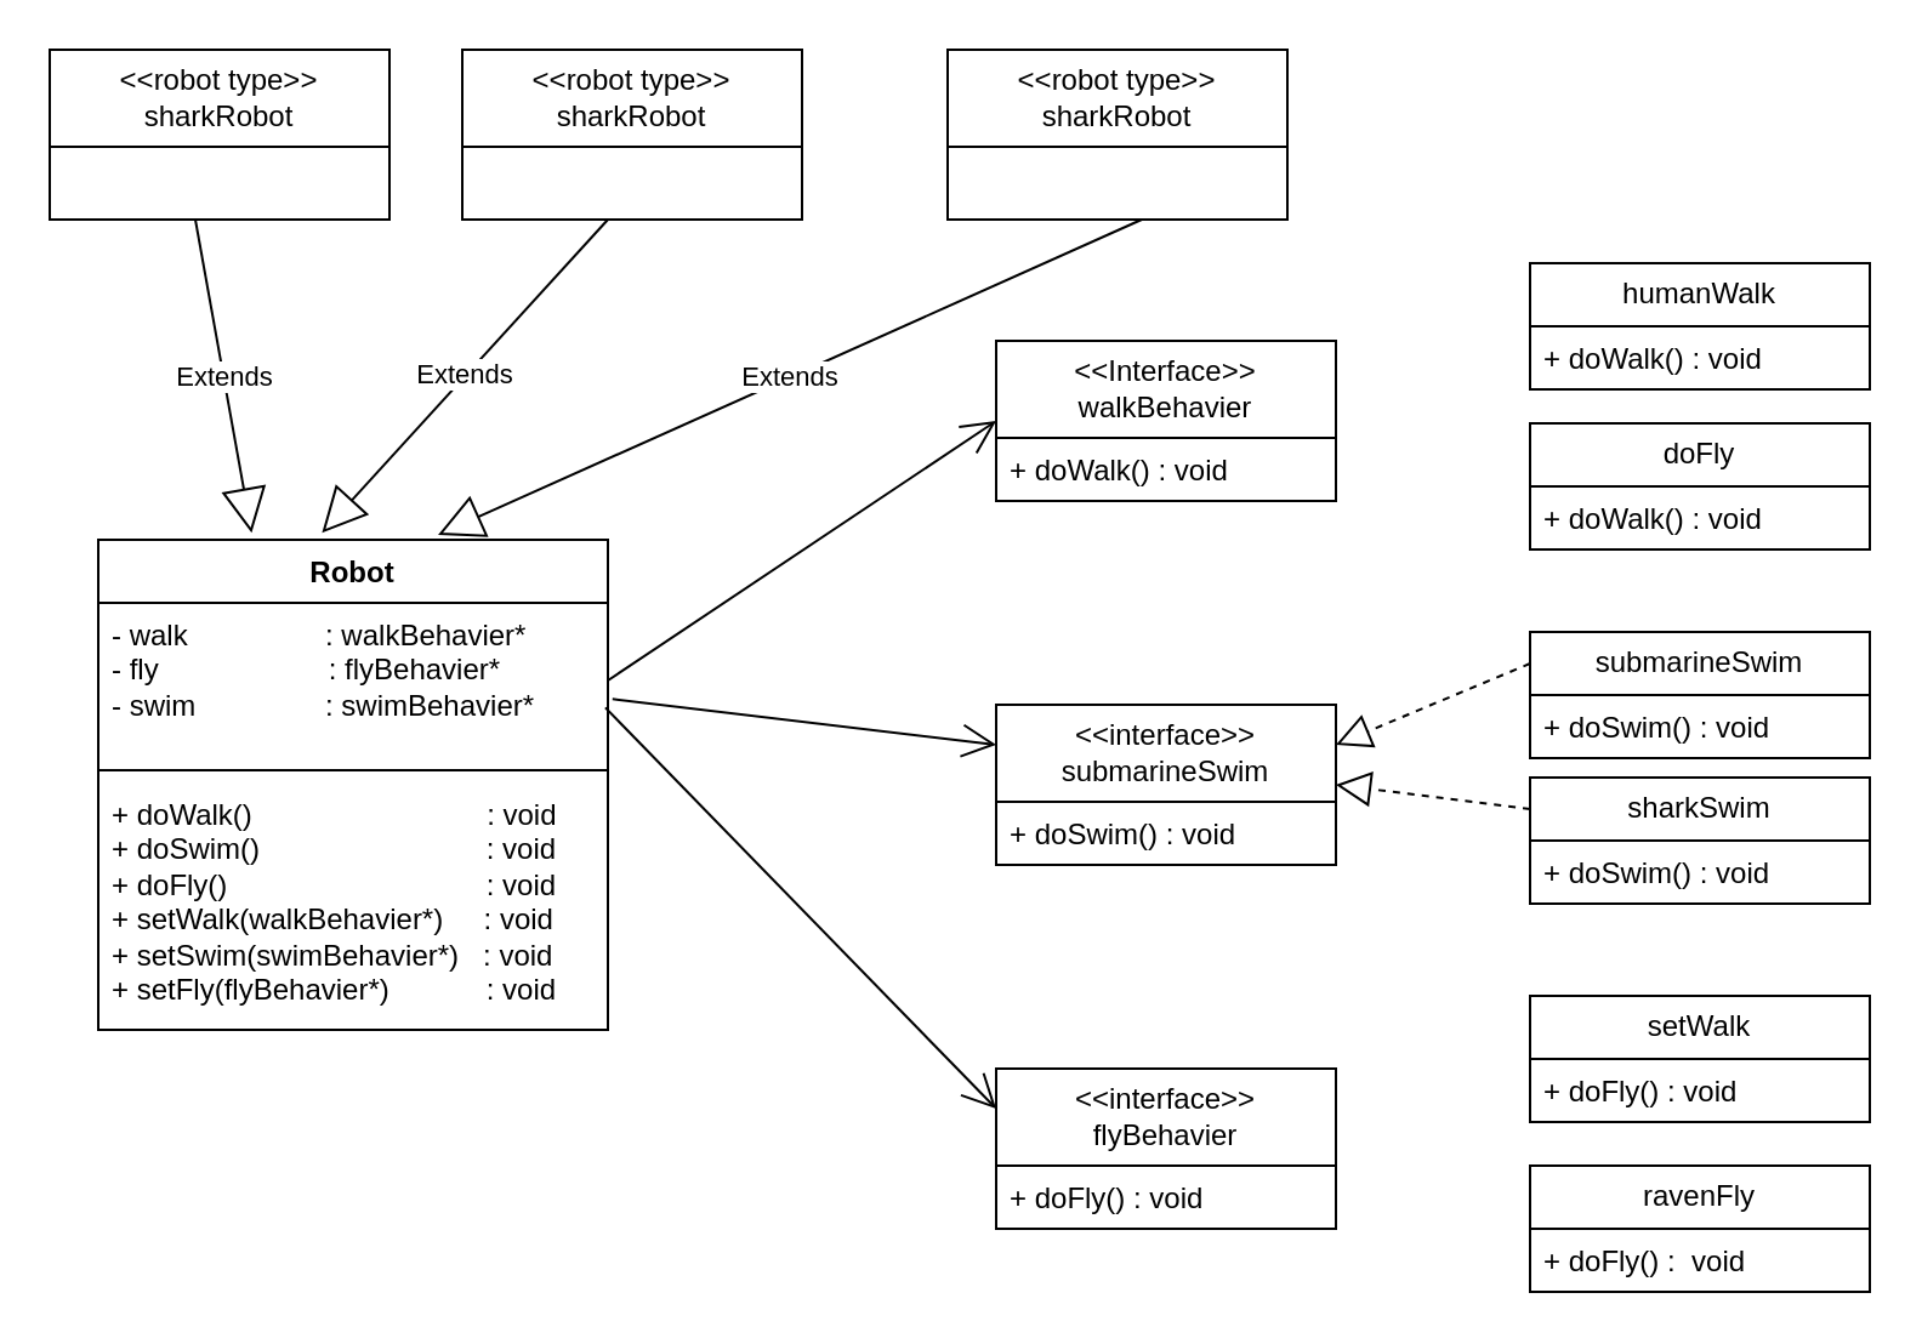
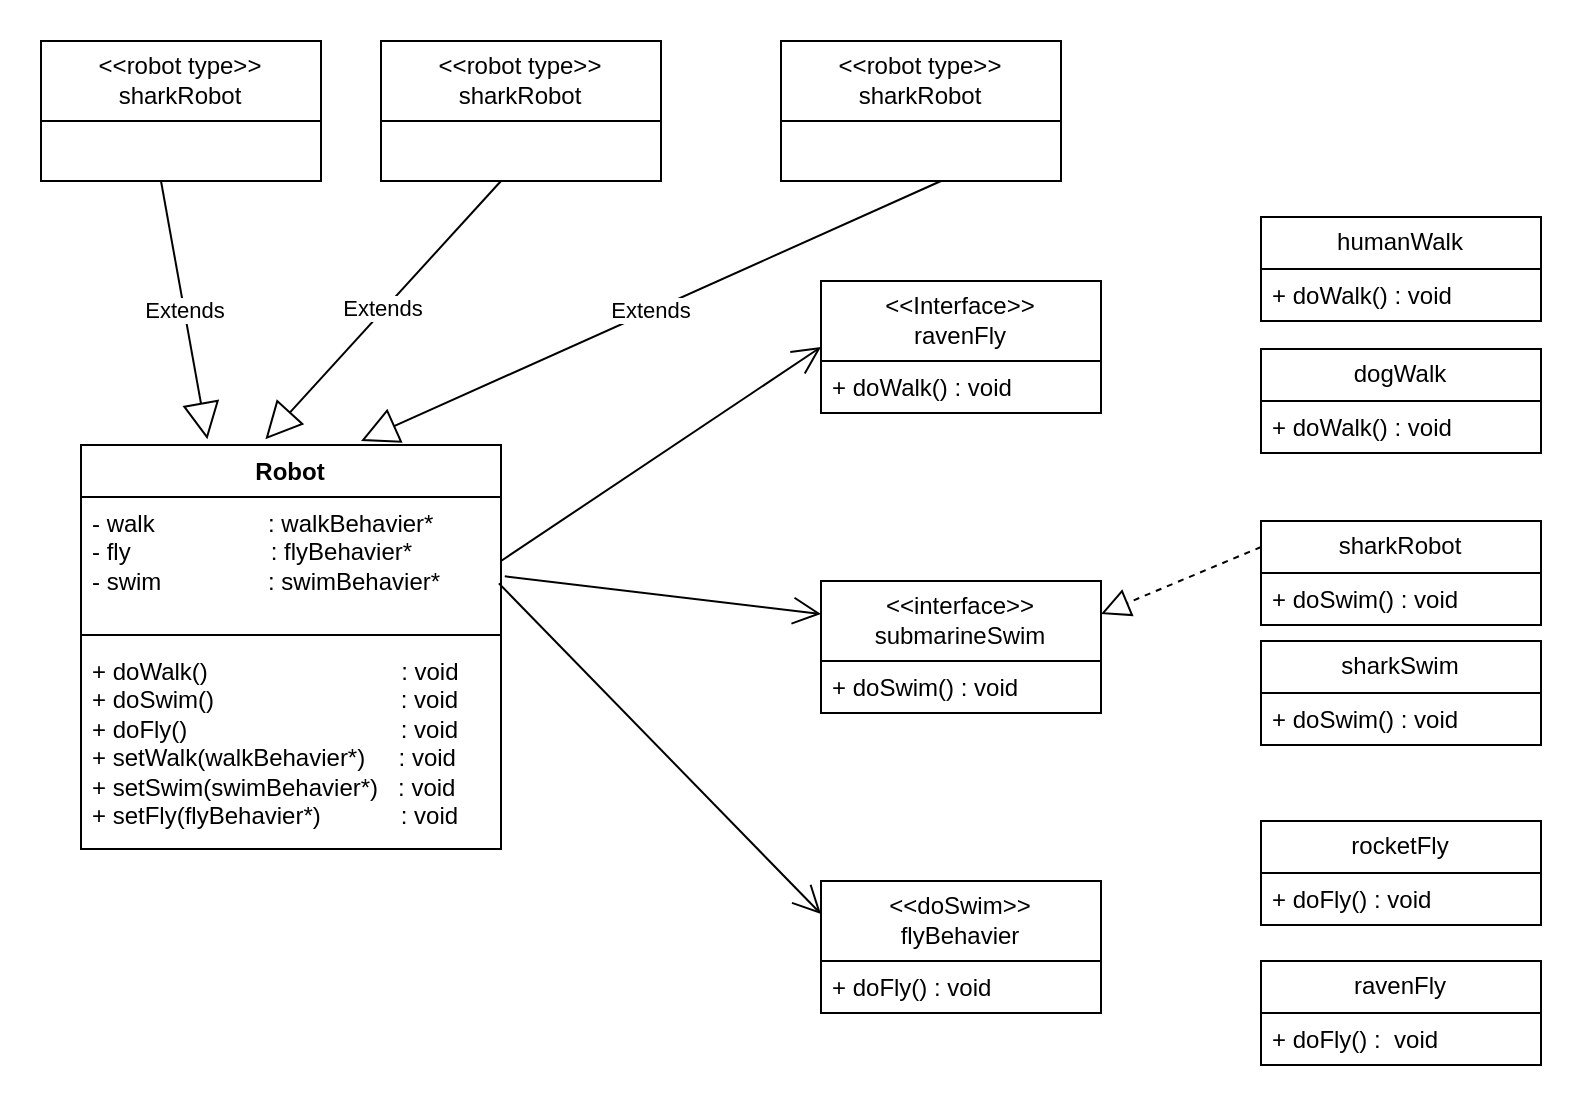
  <mxCell id="0" />
  <mxCell id="1" parent="0" />
  <mxCell id="2" value="Robot" style="swimlane;fontStyle=1;align=center;verticalAlign=top;childLayout=stackLayout;horizontal=1;startSize=26;horizontalStack=0;resizeParent=1;resizeParentMax=0;resizeLast=0;collapsible=1;marginBottom=0;whiteSpace=wrap;html=1;" vertex="1" parent="1"><mxGeometry x="40" y="222" width="210" height="202" as="geometry"><mxRectangle x="120" y="170" width="80" height="30" as="alternateBounds" /></mxGeometry></mxCell>
  <mxCell id="3" value="- walk&amp;nbsp; &amp;nbsp; &amp;nbsp; &amp;nbsp; &amp;nbsp; &amp;nbsp; &amp;nbsp; &amp;nbsp; &amp;nbsp;: walkBehavier*&lt;br&gt;- fly&amp;nbsp; &amp;nbsp; &amp;nbsp; &amp;nbsp; &amp;nbsp; &amp;nbsp; &amp;nbsp; &amp;nbsp; &amp;nbsp; &amp;nbsp; &amp;nbsp;: flyBehavier*&lt;br&gt;- swim&amp;nbsp; &amp;nbsp; &amp;nbsp; &amp;nbsp; &amp;nbsp; &amp;nbsp; &amp;nbsp; &amp;nbsp; : swimBehavier*" style="text;strokeColor=none;fillColor=none;align=left;verticalAlign=top;spacingLeft=4;spacingRight=4;overflow=hidden;rotatable=0;points=[[0,0.5],[1,0.5]];portConstraint=eastwest;whiteSpace=wrap;html=1;" vertex="1" parent="2"><mxGeometry y="26" width="210" height="64" as="geometry" /></mxCell>
  <mxCell id="4" value="" style="line;strokeWidth=1;fillColor=none;align=left;verticalAlign=middle;spacingTop=-1;spacingLeft=3;spacingRight=3;rotatable=0;labelPosition=right;points=[];portConstraint=eastwest;strokeColor=inherit;" vertex="1" parent="2"><mxGeometry y="90" width="210" height="10" as="geometry" /></mxCell>
  <mxCell id="5" value="+ doWalk()&amp;nbsp; &amp;nbsp; &amp;nbsp; &amp;nbsp; &amp;nbsp; &amp;nbsp; &amp;nbsp; &amp;nbsp; &amp;nbsp; &amp;nbsp; &amp;nbsp; &amp;nbsp; &amp;nbsp; &amp;nbsp; &amp;nbsp;: void&lt;br&gt;+ doSwim()&amp;nbsp; &amp;nbsp; &amp;nbsp; &amp;nbsp; &amp;nbsp; &amp;nbsp; &amp;nbsp; &amp;nbsp; &amp;nbsp; &amp;nbsp; &amp;nbsp; &amp;nbsp; &amp;nbsp; &amp;nbsp; : void&lt;br&gt;+ doFly()&amp;nbsp; &amp;nbsp; &amp;nbsp; &amp;nbsp; &amp;nbsp; &amp;nbsp; &amp;nbsp; &amp;nbsp; &amp;nbsp; &amp;nbsp; &amp;nbsp; &amp;nbsp; &amp;nbsp; &amp;nbsp; &amp;nbsp; &amp;nbsp; : void&lt;br&gt;+ setWalk(walkBehavier*)&amp;nbsp; &amp;nbsp; &amp;nbsp;: void&lt;br&gt;+ setSwim(swimBehavier*)&amp;nbsp; &amp;nbsp;: void&lt;br&gt;+ setFly(flyBehavier*)&amp;nbsp; &amp;nbsp; &amp;nbsp; &amp;nbsp; &amp;nbsp; &amp;nbsp; : void" style="text;strokeColor=none;fillColor=none;align=left;verticalAlign=top;spacingLeft=4;spacingRight=4;overflow=hidden;rotatable=0;points=[[0,0.5],[1,0.5]];portConstraint=eastwest;whiteSpace=wrap;html=1;" vertex="1" parent="2"><mxGeometry y="100" width="210" height="102" as="geometry" /></mxCell>
  <mxCell id="6" value="&amp;lt;&amp;lt;robot type&amp;gt;&amp;gt;&lt;br style=&quot;border-color: var(--border-color);&quot;&gt;sharkRobot" style="swimlane;fontStyle=0;childLayout=stackLayout;horizontal=1;startSize=40;fillColor=none;horizontalStack=0;resizeParent=1;resizeParentMax=0;resizeLast=0;collapsible=1;marginBottom=0;whiteSpace=wrap;html=1;" vertex="1" parent="1"><mxGeometry x="20" width="140" height="70" as="geometry" y="20" /></mxCell>
  <mxCell id="7" value="&amp;lt;&amp;lt;robot type&amp;gt;&amp;gt;&lt;br style=&quot;border-color: var(--border-color);&quot;&gt;sharkRobot" style="swimlane;fontStyle=0;childLayout=stackLayout;horizontal=1;startSize=40;fillColor=none;horizontalStack=0;resizeParent=1;resizeParentMax=0;resizeLast=0;collapsible=1;marginBottom=0;whiteSpace=wrap;html=1;" vertex="1" parent="1"><mxGeometry x="190" width="140" height="70" as="geometry" y="20" /></mxCell>
  <mxCell id="8" value="&amp;lt;&amp;lt;robot type&amp;gt;&amp;gt;&lt;br&gt;sharkRobot" style="swimlane;fontStyle=0;childLayout=stackLayout;horizontal=1;startSize=40;fillColor=none;horizontalStack=0;resizeParent=1;resizeParentMax=0;resizeLast=0;collapsible=1;marginBottom=0;whiteSpace=wrap;html=1;" vertex="1" parent="1"><mxGeometry x="390" width="140" height="70" as="geometry" y="20" /></mxCell>
  <mxCell id="9" value="Extends" style="endArrow=block;endSize=16;endFill=0;html=1;rounded=0;entryX=0.439;entryY=-0.014;entryDx=0;entryDy=0;entryPerimeter=0;" edge="1" parent="1" target="2"><mxGeometry width="160" relative="1" as="geometry"><mxPoint x="250" y="90" as="sourcePoint" /><mxPoint x="555" y="150" as="targetPoint" /></mxGeometry></mxCell>
  <mxCell id="10" value="Extends" style="endArrow=block;endSize=16;endFill=0;html=1;rounded=0;" edge="1" parent="1"><mxGeometry width="160" relative="1" as="geometry"><mxPoint x="470" y="90" as="sourcePoint" /><mxPoint x="180" y="220" as="targetPoint" /></mxGeometry></mxCell>
  <mxCell id="11" value="Extends" style="endArrow=block;endSize=16;endFill=0;html=1;rounded=0;entryX=0.301;entryY=-0.014;entryDx=0;entryDy=0;entryPerimeter=0;" edge="1" parent="1" target="2"><mxGeometry width="160" relative="1" as="geometry"><mxPoint x="80" y="90" as="sourcePoint" /><mxPoint x="370" y="160" as="targetPoint" /><Array as="points" /></mxGeometry></mxCell>
- <mxCell id="12" value="&amp;lt;&amp;lt;Interface&amp;gt;&amp;gt;&lt;br&gt;walkBehavier" style="swimlane;fontStyle=0;childLayout=stackLayout;horizontal=1;startSize=40;fillColor=none;horizontalStack=0;resizeParent=1;resizeParentMax=0;resizeLast=0;collapsible=1;marginBottom=0;whiteSpace=wrap;html=1;" vertex="1" parent="1"><mxGeometry x="410" y="140" width="140" height="66" as="geometry" /></mxCell>
+ <mxCell id="12" value="&amp;lt;&amp;lt;Interface&amp;gt;&amp;gt;&lt;br&gt;ravenFly" style="swimlane;fontStyle=0;childLayout=stackLayout;horizontal=1;startSize=40;fillColor=none;horizontalStack=0;resizeParent=1;resizeParentMax=0;resizeLast=0;collapsible=1;marginBottom=0;whiteSpace=wrap;html=1;" vertex="1" parent="1"><mxGeometry x="410" y="140" width="140" height="66" as="geometry" /></mxCell>
  <mxCell id="13" value="+ doWalk() : void" style="text;strokeColor=none;fillColor=none;align=left;verticalAlign=top;spacingLeft=4;spacingRight=4;overflow=hidden;rotatable=0;points=[[0,0.5],[1,0.5]];portConstraint=eastwest;whiteSpace=wrap;html=1;" vertex="1" parent="12"><mxGeometry y="40" width="140" height="26" as="geometry" /></mxCell>
- <mxCell id="14" value="&amp;lt;&amp;lt;interface&amp;gt;&amp;gt;&lt;br&gt;flyBehavier" style="swimlane;fontStyle=0;childLayout=stackLayout;horizontal=1;startSize=40;fillColor=none;horizontalStack=0;resizeParent=1;resizeParentMax=0;resizeLast=0;collapsible=1;marginBottom=0;whiteSpace=wrap;html=1;" vertex="1" parent="1"><mxGeometry x="410" y="440" width="140" height="66" as="geometry" /></mxCell>
+ <mxCell id="14" value="&amp;lt;&amp;lt;doSwim&amp;gt;&amp;gt;&lt;br&gt;flyBehavier" style="swimlane;fontStyle=0;childLayout=stackLayout;horizontal=1;startSize=40;fillColor=none;horizontalStack=0;resizeParent=1;resizeParentMax=0;resizeLast=0;collapsible=1;marginBottom=0;whiteSpace=wrap;html=1;" vertex="1" parent="1"><mxGeometry x="410" y="440" width="140" height="66" as="geometry" /></mxCell>
  <mxCell id="15" value="+ doFly() : void" style="text;strokeColor=none;fillColor=none;align=left;verticalAlign=top;spacingLeft=4;spacingRight=4;overflow=hidden;rotatable=0;points=[[0,0.5],[1,0.5]];portConstraint=eastwest;whiteSpace=wrap;html=1;" vertex="1" parent="14"><mxGeometry y="40" width="140" height="26" as="geometry" /></mxCell>
  <mxCell id="16" value="&amp;lt;&amp;lt;interface&amp;gt;&amp;gt;&lt;br&gt;submarineSwim" style="swimlane;fontStyle=0;childLayout=stackLayout;horizontal=1;startSize=40;fillColor=none;horizontalStack=0;resizeParent=1;resizeParentMax=0;resizeLast=0;collapsible=1;marginBottom=0;whiteSpace=wrap;html=1;" vertex="1" parent="1"><mxGeometry x="410" y="290" width="140" height="66" as="geometry" /></mxCell>
  <mxCell id="17" value="+ doSwim() : void" style="text;strokeColor=none;fillColor=none;align=left;verticalAlign=top;spacingLeft=4;spacingRight=4;overflow=hidden;rotatable=0;points=[[0,0.5],[1,0.5]];portConstraint=eastwest;whiteSpace=wrap;html=1;" vertex="1" parent="16"><mxGeometry y="40" width="140" height="26" as="geometry" /></mxCell>
  <mxCell id="18" value="humanWalk" style="swimlane;fontStyle=0;childLayout=stackLayout;horizontal=1;startSize=26;fillColor=none;horizontalStack=0;resizeParent=1;resizeParentMax=0;resizeLast=0;collapsible=1;marginBottom=0;whiteSpace=wrap;html=1;" vertex="1" parent="1"><mxGeometry x="630" y="108" width="140" height="52" as="geometry" /></mxCell>
  <mxCell id="19" value="+ doWalk() : void" style="text;strokeColor=none;fillColor=none;align=left;verticalAlign=top;spacingLeft=4;spacingRight=4;overflow=hidden;rotatable=0;points=[[0,0.5],[1,0.5]];portConstraint=eastwest;whiteSpace=wrap;html=1;" vertex="1" parent="18"><mxGeometry y="26" width="140" height="26" as="geometry" /></mxCell>
- <mxCell id="20" value="doFly" style="swimlane;fontStyle=0;childLayout=stackLayout;horizontal=1;startSize=26;fillColor=none;horizontalStack=0;resizeParent=1;resizeParentMax=0;resizeLast=0;collapsible=1;marginBottom=0;whiteSpace=wrap;html=1;" vertex="1" parent="1"><mxGeometry x="630" y="174" width="140" height="52" as="geometry" /></mxCell>
+ <mxCell id="20" value="dogWalk" style="swimlane;fontStyle=0;childLayout=stackLayout;horizontal=1;startSize=26;fillColor=none;horizontalStack=0;resizeParent=1;resizeParentMax=0;resizeLast=0;collapsible=1;marginBottom=0;whiteSpace=wrap;html=1;" vertex="1" parent="1"><mxGeometry x="630" y="174" width="140" height="52" as="geometry" /></mxCell>
  <mxCell id="21" value="+ doWalk() : void" style="text;strokeColor=none;fillColor=none;align=left;verticalAlign=top;spacingLeft=4;spacingRight=4;overflow=hidden;rotatable=0;points=[[0,0.5],[1,0.5]];portConstraint=eastwest;whiteSpace=wrap;html=1;" vertex="1" parent="20"><mxGeometry y="26" width="140" height="26" as="geometry" /></mxCell>
- <mxCell id="22" value="setWalk" style="swimlane;fontStyle=0;childLayout=stackLayout;horizontal=1;startSize=26;fillColor=none;horizontalStack=0;resizeParent=1;resizeParentMax=0;resizeLast=0;collapsible=1;marginBottom=0;whiteSpace=wrap;html=1;" vertex="1" parent="1"><mxGeometry x="630" y="410" width="140" height="52" as="geometry" /></mxCell>
+ <mxCell id="22" value="rocketFly" style="swimlane;fontStyle=0;childLayout=stackLayout;horizontal=1;startSize=26;fillColor=none;horizontalStack=0;resizeParent=1;resizeParentMax=0;resizeLast=0;collapsible=1;marginBottom=0;whiteSpace=wrap;html=1;" vertex="1" parent="1"><mxGeometry x="630" y="410" width="140" height="52" as="geometry" /></mxCell>
  <mxCell id="23" value="+ doFly() : void" style="text;strokeColor=none;fillColor=none;align=left;verticalAlign=top;spacingLeft=4;spacingRight=4;overflow=hidden;rotatable=0;points=[[0,0.5],[1,0.5]];portConstraint=eastwest;whiteSpace=wrap;html=1;" vertex="1" parent="22"><mxGeometry y="26" width="140" height="26" as="geometry" /></mxCell>
- <mxCell id="24" value="submarineSwim" style="swimlane;fontStyle=0;childLayout=stackLayout;horizontal=1;startSize=26;fillColor=none;horizontalStack=0;resizeParent=1;resizeParentMax=0;resizeLast=0;collapsible=1;marginBottom=0;whiteSpace=wrap;html=1;" vertex="1" parent="1"><mxGeometry x="630" y="260" width="140" height="52" as="geometry" /></mxCell>
+ <mxCell id="24" value="sharkRobot" style="swimlane;fontStyle=0;childLayout=stackLayout;horizontal=1;startSize=26;fillColor=none;horizontalStack=0;resizeParent=1;resizeParentMax=0;resizeLast=0;collapsible=1;marginBottom=0;whiteSpace=wrap;html=1;" vertex="1" parent="1"><mxGeometry x="630" y="260" width="140" height="52" as="geometry" /></mxCell>
  <mxCell id="25" value="+ doSwim() : void" style="text;strokeColor=none;fillColor=none;align=left;verticalAlign=top;spacingLeft=4;spacingRight=4;overflow=hidden;rotatable=0;points=[[0,0.5],[1,0.5]];portConstraint=eastwest;whiteSpace=wrap;html=1;" vertex="1" parent="24"><mxGeometry y="26" width="140" height="26" as="geometry" /></mxCell>
  <mxCell id="26" value="sharkSwim" style="swimlane;fontStyle=0;childLayout=stackLayout;horizontal=1;startSize=26;fillColor=none;horizontalStack=0;resizeParent=1;resizeParentMax=0;resizeLast=0;collapsible=1;marginBottom=0;whiteSpace=wrap;html=1;" vertex="1" parent="1"><mxGeometry x="630" y="320" width="140" height="52" as="geometry" /></mxCell>
  <mxCell id="27" value="+ doSwim() : void" style="text;strokeColor=none;fillColor=none;align=left;verticalAlign=top;spacingLeft=4;spacingRight=4;overflow=hidden;rotatable=0;points=[[0,0.5],[1,0.5]];portConstraint=eastwest;whiteSpace=wrap;html=1;" vertex="1" parent="26"><mxGeometry y="26" width="140" height="26" as="geometry" /></mxCell>
  <mxCell id="28" value="ravenFly" style="swimlane;fontStyle=0;childLayout=stackLayout;horizontal=1;startSize=26;fillColor=none;horizontalStack=0;resizeParent=1;resizeParentMax=0;resizeLast=0;collapsible=1;marginBottom=0;whiteSpace=wrap;html=1;" vertex="1" parent="1"><mxGeometry x="630" y="480" width="140" height="52" as="geometry" /></mxCell>
  <mxCell id="29" value="+ doFly() :&amp;nbsp; void" style="text;strokeColor=none;fillColor=none;align=left;verticalAlign=top;spacingLeft=4;spacingRight=4;overflow=hidden;rotatable=0;points=[[0,0.5],[1,0.5]];portConstraint=eastwest;whiteSpace=wrap;html=1;" vertex="1" parent="28"><mxGeometry y="26" width="140" height="26" as="geometry" /></mxCell>
  <mxCell id="30" value="" style="endArrow=open;endFill=1;endSize=12;html=1;rounded=0;exitX=1;exitY=0.5;exitDx=0;exitDy=0;entryX=0;entryY=0.5;entryDx=0;entryDy=0;" edge="1" parent="1" source="3" target="12"><mxGeometry width="160" relative="1" as="geometry"><mxPoint x="280" y="330" as="sourcePoint" /><mxPoint x="440" y="330" as="targetPoint" /></mxGeometry></mxCell>
  <mxCell id="31" value="" style="endArrow=open;endFill=1;endSize=12;html=1;rounded=0;exitX=1.009;exitY=0.62;exitDx=0;exitDy=0;exitPerimeter=0;entryX=0;entryY=0.25;entryDx=0;entryDy=0;" edge="1" parent="1" source="3" target="16"><mxGeometry width="160" relative="1" as="geometry"><mxPoint x="280" y="330" as="sourcePoint" /><mxPoint x="440" y="330" as="targetPoint" /></mxGeometry></mxCell>
  <mxCell id="32" value="" style="endArrow=open;endFill=1;endSize=12;html=1;rounded=0;exitX=0.995;exitY=0.675;exitDx=0;exitDy=0;exitPerimeter=0;entryX=0;entryY=0.25;entryDx=0;entryDy=0;" edge="1" parent="1" source="3" target="14"><mxGeometry width="160" relative="1" as="geometry"><mxPoint x="280" y="330" as="sourcePoint" /><mxPoint x="440" y="330" as="targetPoint" /></mxGeometry></mxCell>
  <mxCell id="33" value="" style="endArrow=block;dashed=1;endFill=0;endSize=12;html=1;rounded=0;exitX=0;exitY=0.25;exitDx=0;exitDy=0;entryX=1;entryY=0.25;entryDx=0;entryDy=0;" edge="1" parent="1" source="24" target="16"><mxGeometry width="160" relative="1" as="geometry"><mxPoint x="280" y="250" as="sourcePoint" /><mxPoint x="440" y="250" as="targetPoint" /></mxGeometry></mxCell>
- <mxCell id="34" value="" style="endArrow=block;dashed=1;endFill=0;endSize=12;html=1;rounded=0;exitX=0;exitY=0.25;exitDx=0;exitDy=0;entryX=1;entryY=0.5;entryDx=0;entryDy=0;" edge="1" parent="1" source="26" target="16"><mxGeometry width="160" relative="1" as="geometry"><mxPoint x="280" y="250" as="sourcePoint" /><mxPoint x="440" y="250" as="targetPoint" /></mxGeometry></mxCell>
